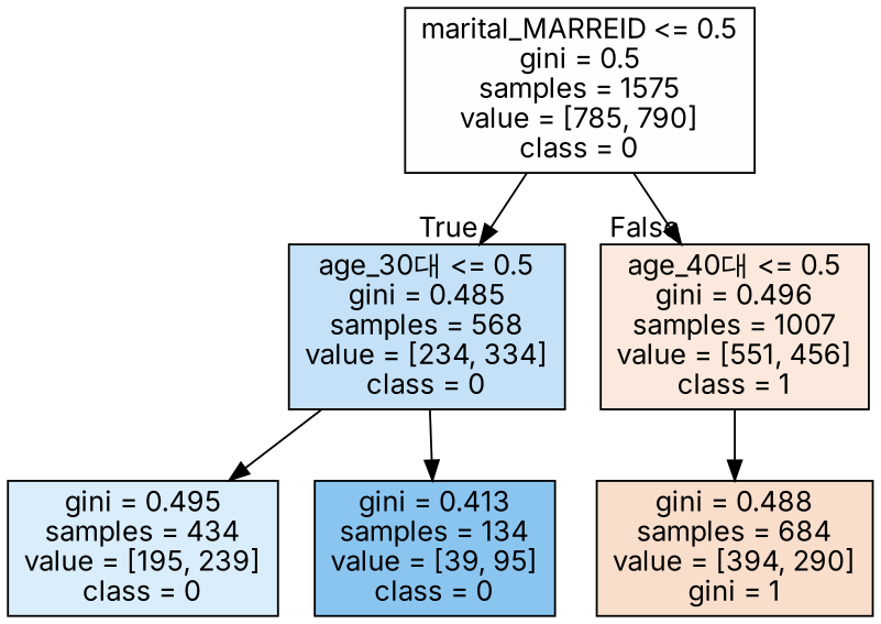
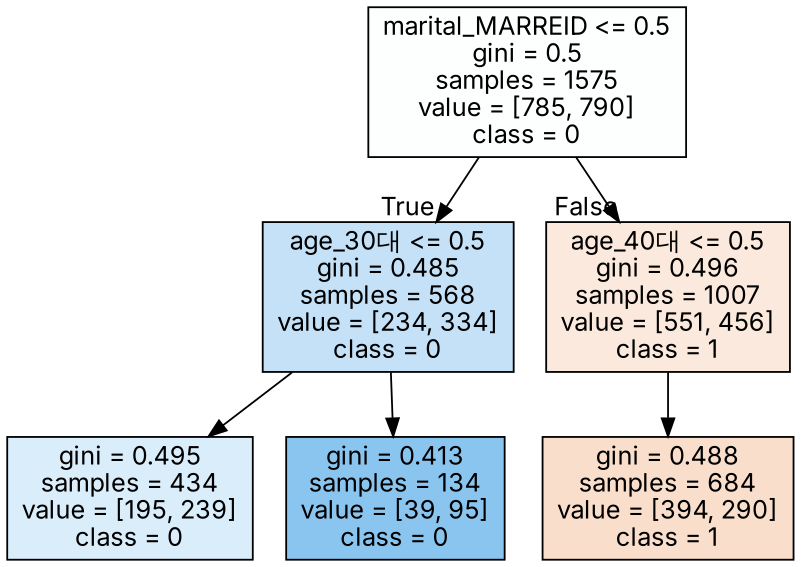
  digraph {
    fontname=Inter
    node [color=black fontname=Inter shape=box style=filled]
    edge [fontname=Inter]
    n1 [fillcolor="#399de502" label="marital_MARREID <= 0.5\ngini = 0.5\nsamples = 1575\nvalue = [785, 790]\nclass = 0"]
    n2 [fillcolor="#399de54c" label="age_30대 <= 0.5\ngini = 0.485\nsamples = 568\nvalue = [234, 334]\nclass = 0"]
    n3 [fillcolor="#e581392c" label="age_40대 <= 0.5\ngini = 0.496\nsamples = 1007\nvalue = [551, 456]\nclass = 1"]
    n4 [fillcolor="#399de52f" label="gini = 0.495\nsamples = 434\nvalue = [195, 239]\nclass = 0"]
    n5 [fillcolor="#399de596" label="gini = 0.413\nsamples = 134\nvalue = [39, 95]\nclass = 0"]
-   n6 [fillcolor="#e5813943" label="gini = 0.488\nsamples = 684\nvalue = [394, 290]\ngini = 1"]
+   n6 [fillcolor="#e5813943" label="gini = 0.488\nsamples = 684\nvalue = [394, 290]\nclass = 1"]
    n1 -> n2 [headlabel=True labelangle=45 labeldistance=2.5]
    n1 -> n3 [headlabel=False labelangle=-45 labeldistance=2.5]
    n2 -> n4
    n2 -> n5
    n3 -> n6
  }
